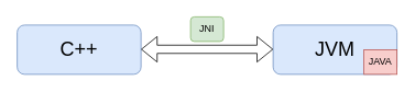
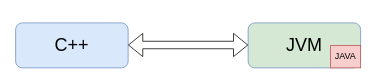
  <mxCell id="0" />
  <mxCell id="1" parent="0" />
  <mxCell id="2" value="&lt;font style=&quot;font-size: 24px;&quot;&gt;C++&lt;/font&gt;" style="rounded=1;whiteSpace=wrap;html=1;fillColor=#dae8fc;strokeColor=#6c8ebf;" parent="1" vertex="1"><mxGeometry x="20" y="30" width="150" height="60" as="geometry" /></mxCell>
- <mxCell id="3" value="&lt;font style=&quot;font-size: 24px;&quot;&gt;JVM&lt;/font&gt;" style="rounded=1;whiteSpace=wrap;html=1;fillColor=#dae8fc;strokeColor=#6c8ebf;" parent="1" vertex="1"><mxGeometry x="330" y="30" width="150" height="60" as="geometry" /></mxCell>
+ <mxCell id="3" value="&lt;font style=&quot;font-size: 24px;&quot;&gt;JVM&lt;/font&gt;" style="rounded=1;whiteSpace=wrap;html=1;fillColor=#d5e8d4;strokeColor=#6c8ebf;" parent="1" vertex="1"><mxGeometry x="330" y="30" width="150" height="60" as="geometry" /></mxCell>
  <mxCell id="4" value="JAVA" style="whiteSpace=wrap;html=1;fillColor=#f8cecc;strokeColor=#b85450;rounded=0;" parent="1" vertex="1"><mxGeometry x="440" y="60" width="40" height="30" as="geometry" /></mxCell>
  <mxCell id="5" value="" style="shape=flexArrow;endArrow=classic;startArrow=classic;html=1;rounded=0;" parent="1" edge="1"><mxGeometry width="100" height="100" relative="1" as="geometry"><mxPoint x="170" y="59.5" as="sourcePoint" /><mxPoint x="330" y="59.5" as="targetPoint" /><Array as="points" /></mxGeometry></mxCell>
- <mxCell id="6" value="JNI" style="rounded=1;whiteSpace=wrap;html=1;fillColor=#d5e8d4;strokeColor=#82b366;" parent="1" vertex="1"><mxGeometry x="230" y="20" width="40" height="30" as="geometry" /></mxCell>
